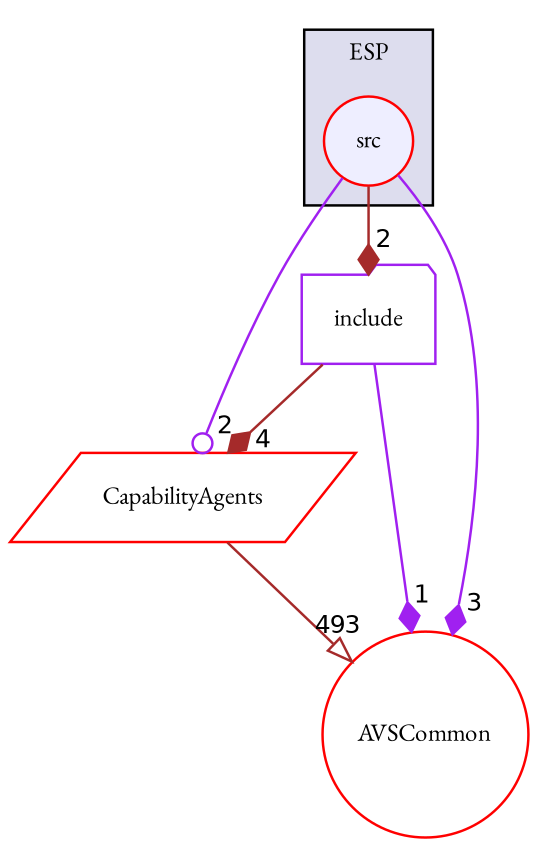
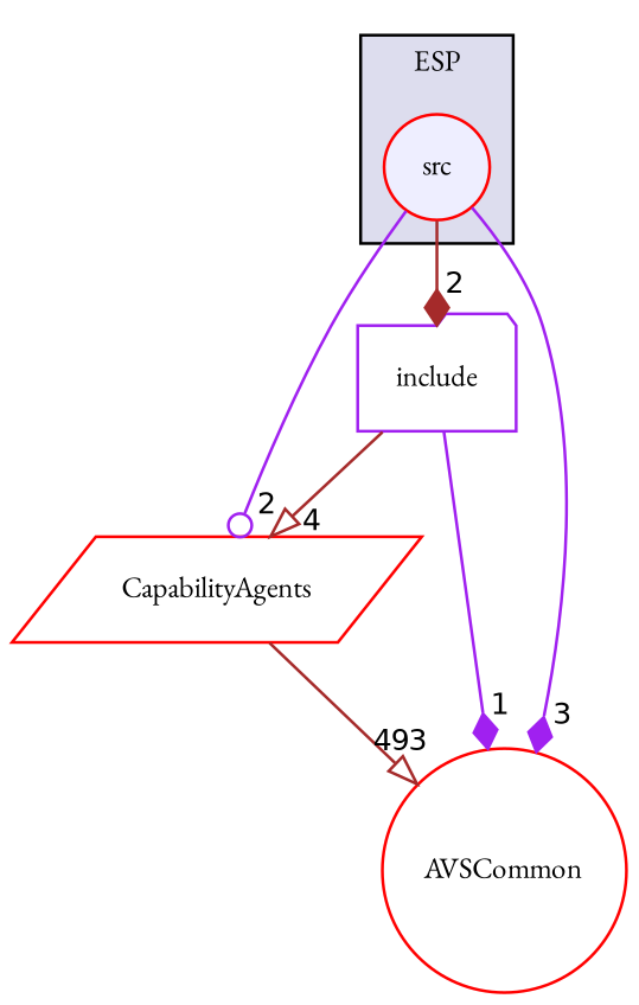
  digraph {
    compound=true
    fontname="EB Garamond"
    node [color=red fillcolor=white fontname="EB Garamond" fontsize=10 shape=circle style=filled]
    edge [arrowhead=diamond color=purple fontname="EB Garamond" headlabel=2 labeldistance=1.5 labelfontname=Helvetica labelfontsize=10]
    n1 [fillcolor="#eeeeff" label=src pencolor=black]
    n2 [label=CapabilityAgents shape=parallelogram]
    n3 [color=purple label=include shape=folder]
    n4 [label=AVSCommon]
    subgraph cluster_1 {
      bgcolor="#ddddee"
      fontsize=10
      label=ESP
      pencolor=black
      n1
    }
    n1 -> n2 [arrowhead=odot]
    n1 -> n3 [color=brown]
    n1 -> n4 [headlabel=3]
    n2 -> n4 [arrowhead=onormal color=brown headlabel=493]
-   n3 -> n2 [color=brown headlabel=4]
+   n3 -> n2 [arrowhead=onormal color=brown headlabel=4]
    n3 -> n4 [headlabel=1]
  }
